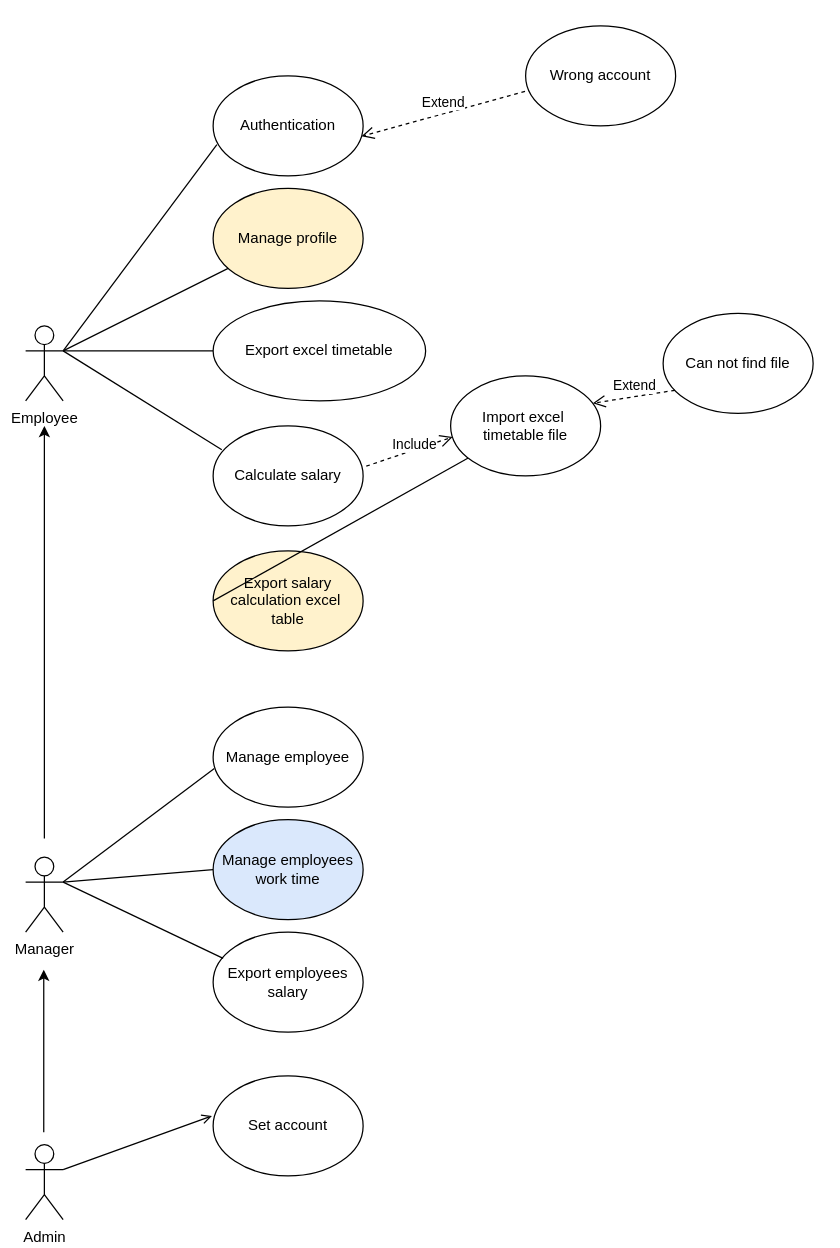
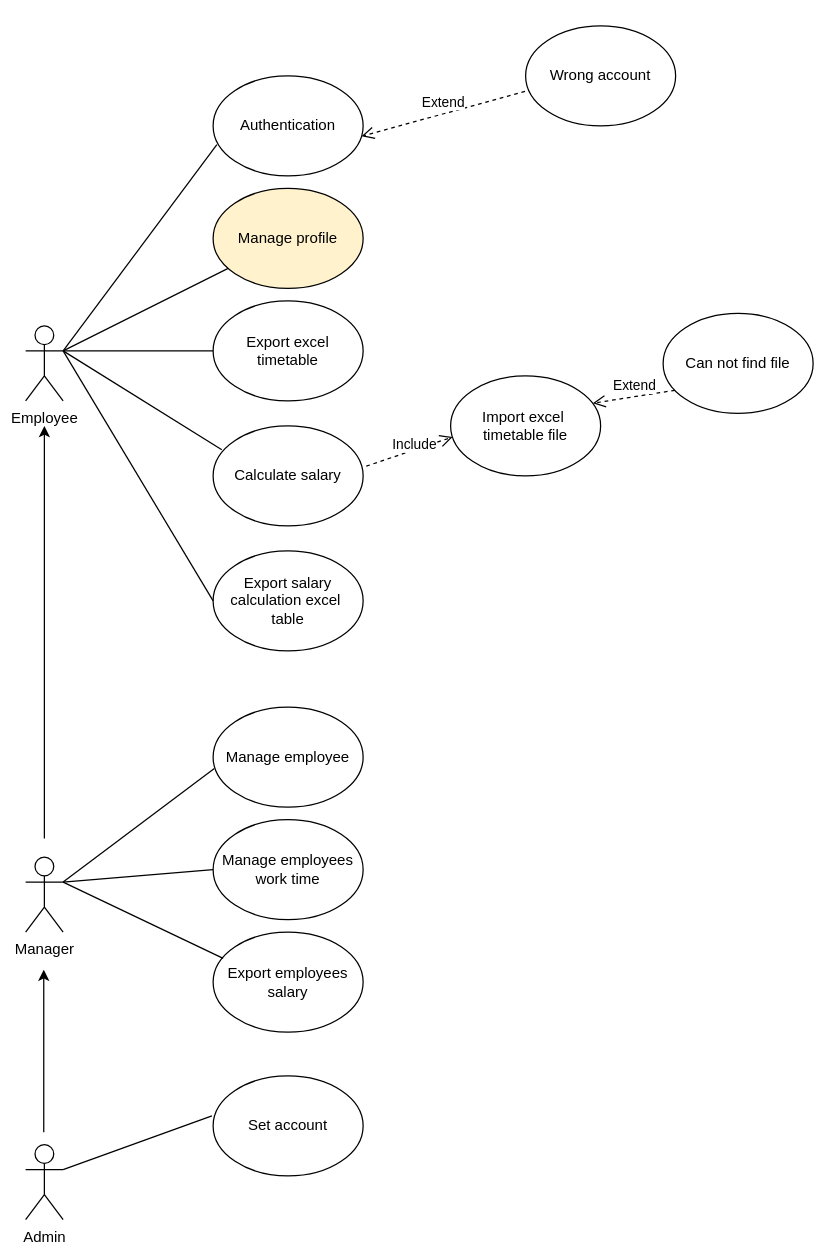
  <mxCell id="0" />
  <mxCell id="1" parent="0" />
  <mxCell id="2" value="Employee" style="shape=umlActor;verticalLabelPosition=bottom;verticalAlign=top;html=1;outlineConnect=0;" parent="1" vertex="1"><mxGeometry x="20" y="260" width="30" height="60" as="geometry" /></mxCell>
  <mxCell id="3" value="Manager" style="shape=umlActor;verticalLabelPosition=bottom;verticalAlign=top;html=1;outlineConnect=0;" parent="1" vertex="1"><mxGeometry x="20" y="685" width="30" height="60" as="geometry" /></mxCell>
  <mxCell id="4" value="Admin" style="shape=umlActor;verticalLabelPosition=bottom;verticalAlign=top;html=1;outlineConnect=0;" parent="1" vertex="1"><mxGeometry x="20" y="915" width="30" height="60" as="geometry" /></mxCell>
  <mxCell id="5" value="Authentication" style="ellipse;whiteSpace=wrap;html=1;" parent="1" vertex="1"><mxGeometry x="170" y="60" width="120" height="80" as="geometry" /></mxCell>
  <mxCell id="6" value="Wrong account" style="ellipse;whiteSpace=wrap;html=1;" parent="1" vertex="1"><mxGeometry x="420" y="20" width="120" height="80" as="geometry" /></mxCell>
- <mxCell id="7" value="Export excel timetable" style="ellipse;whiteSpace=wrap;html=1;" parent="1" vertex="1"><mxGeometry x="170" y="240" width="170" height="80" as="geometry" /></mxCell>
+ <mxCell id="7" value="Export excel timetable" style="ellipse;whiteSpace=wrap;html=1;" parent="1" vertex="1"><mxGeometry x="170" y="240" width="120" height="80" as="geometry" /></mxCell>
  <mxCell id="8" value="Calculate salary" style="ellipse;whiteSpace=wrap;html=1;" parent="1" vertex="1"><mxGeometry x="170" y="340" width="120" height="80" as="geometry" /></mxCell>
  <mxCell id="9" value="Manage employee" style="ellipse;whiteSpace=wrap;html=1;" parent="1" vertex="1"><mxGeometry x="170" y="565" width="120" height="80" as="geometry" /></mxCell>
- <mxCell id="10" value="Manage employees work time" style="ellipse;whiteSpace=wrap;html=1;fillColor=#dae8fc;" parent="1" vertex="1"><mxGeometry x="170" y="655" width="120" height="80" as="geometry" /></mxCell>
+ <mxCell id="10" value="Manage employees work time" style="ellipse;whiteSpace=wrap;html=1;" parent="1" vertex="1"><mxGeometry x="170" y="655" width="120" height="80" as="geometry" /></mxCell>
  <mxCell id="11" value="Export employees salary" style="ellipse;whiteSpace=wrap;html=1;" parent="1" vertex="1"><mxGeometry x="170" y="745" width="120" height="80" as="geometry" /></mxCell>
  <mxCell id="12" value="Set account" style="ellipse;whiteSpace=wrap;html=1;" parent="1" vertex="1"><mxGeometry x="170" y="860" width="120" height="80" as="geometry" /></mxCell>
  <mxCell id="13" value="" style="endArrow=none;html=1;entryX=0.025;entryY=0.688;entryDx=0;entryDy=0;entryPerimeter=0;exitX=1;exitY=0.333;exitDx=0;exitDy=0;exitPerimeter=0;" parent="1" source="2" target="5" edge="1"><mxGeometry width="50" height="50" relative="1" as="geometry"><mxPoint x="100" y="270" as="sourcePoint" /><mxPoint x="150" y="220" as="targetPoint" /></mxGeometry></mxCell>
  <mxCell id="14" value="" style="endArrow=none;html=1;exitX=1;exitY=0.333;exitDx=0;exitDy=0;exitPerimeter=0;entryX=0;entryY=0.5;entryDx=0;entryDy=0;" parent="1" source="2" target="7" edge="1"><mxGeometry width="50" height="50" relative="1" as="geometry"><mxPoint x="260" y="400" as="sourcePoint" /><mxPoint x="310" y="350" as="targetPoint" /></mxGeometry></mxCell>
  <mxCell id="15" value="" style="endArrow=none;html=1;entryX=1;entryY=0.333;entryDx=0;entryDy=0;entryPerimeter=0;exitX=0.058;exitY=0.238;exitDx=0;exitDy=0;exitPerimeter=0;" parent="1" source="8" target="2" edge="1"><mxGeometry width="50" height="50" relative="1" as="geometry"><mxPoint x="260" y="400" as="sourcePoint" /><mxPoint x="310" y="350" as="targetPoint" /></mxGeometry></mxCell>
  <mxCell id="16" value="" style="endArrow=none;html=1;entryX=0.008;entryY=0.613;entryDx=0;entryDy=0;entryPerimeter=0;exitX=1;exitY=0.333;exitDx=0;exitDy=0;exitPerimeter=0;" parent="1" source="3" target="9" edge="1"><mxGeometry width="50" height="50" relative="1" as="geometry"><mxPoint x="260" y="615" as="sourcePoint" /><mxPoint x="310" y="565" as="targetPoint" /></mxGeometry></mxCell>
  <mxCell id="17" value="" style="endArrow=none;html=1;exitX=1;exitY=0.333;exitDx=0;exitDy=0;exitPerimeter=0;entryX=0;entryY=0.5;entryDx=0;entryDy=0;" parent="1" source="3" target="10" edge="1"><mxGeometry width="50" height="50" relative="1" as="geometry"><mxPoint x="260" y="675" as="sourcePoint" /><mxPoint x="310" y="625" as="targetPoint" /></mxGeometry></mxCell>
  <mxCell id="18" value="" style="endArrow=none;html=1;entryX=1;entryY=0.333;entryDx=0;entryDy=0;entryPerimeter=0;exitX=0.067;exitY=0.263;exitDx=0;exitDy=0;exitPerimeter=0;" parent="1" source="11" target="3" edge="1"><mxGeometry width="50" height="50" relative="1" as="geometry"><mxPoint x="260" y="825" as="sourcePoint" /><mxPoint x="310" y="775" as="targetPoint" /></mxGeometry></mxCell>
- <mxCell id="19" value="" style="endArrow=open;html=1;exitX=1;exitY=0.333;exitDx=0;exitDy=0;exitPerimeter=0;entryX=-0.008;entryY=0.4;entryDx=0;entryDy=0;entryPerimeter=0;" parent="1" source="4" target="12" edge="1"><mxGeometry width="50" height="50" relative="1" as="geometry"><mxPoint x="260" y="915" as="sourcePoint" /><mxPoint x="310" y="865" as="targetPoint" /></mxGeometry></mxCell>
+ <mxCell id="19" value="" style="endArrow=none;html=1;exitX=1;exitY=0.333;exitDx=0;exitDy=0;exitPerimeter=0;entryX=-0.008;entryY=0.4;entryDx=0;entryDy=0;entryPerimeter=0;" parent="1" source="4" target="12" edge="1"><mxGeometry width="50" height="50" relative="1" as="geometry"><mxPoint x="260" y="915" as="sourcePoint" /><mxPoint x="310" y="865" as="targetPoint" /></mxGeometry></mxCell>
  <mxCell id="20" value="" style="endArrow=classic;html=1;" parent="1" edge="1"><mxGeometry width="50" height="50" relative="1" as="geometry"><mxPoint x="34.5" y="905" as="sourcePoint" /><mxPoint x="34.5" y="775" as="targetPoint" /></mxGeometry></mxCell>
  <mxCell id="21" value="" style="endArrow=classic;html=1;" parent="1" edge="1"><mxGeometry width="50" height="50" relative="1" as="geometry"><mxPoint x="35" y="670" as="sourcePoint" /><mxPoint x="35" y="340" as="targetPoint" /></mxGeometry></mxCell>
  <mxCell id="22" value="&lt;div&gt;Extend&lt;/div&gt;" style="html=1;verticalAlign=bottom;endArrow=open;dashed=1;endSize=8;exitX=-0.004;exitY=0.656;exitDx=0;exitDy=0;exitPerimeter=0;entryX=0.989;entryY=0.604;entryDx=0;entryDy=0;entryPerimeter=0;" parent="1" source="6" target="5" edge="1"><mxGeometry relative="1" as="geometry"><mxPoint x="380" y="230" as="sourcePoint" /><mxPoint x="300" y="230" as="targetPoint" /></mxGeometry></mxCell>
  <mxCell id="23" value="Manage profile" style="ellipse;whiteSpace=wrap;html=1;fillColor=#fff2cc;" parent="1" vertex="1"><mxGeometry x="170" y="150" width="120" height="80" as="geometry" /></mxCell>
  <mxCell id="24" value="" style="endArrow=none;html=1;" parent="1" target="23" edge="1"><mxGeometry width="50" height="50" relative="1" as="geometry"><mxPoint x="50" y="280" as="sourcePoint" /><mxPoint x="190" y="270" as="targetPoint" /></mxGeometry></mxCell>
  <mxCell id="25" value="Import excel&amp;nbsp; timetable file" style="ellipse;whiteSpace=wrap;html=1;" vertex="1" parent="1"><mxGeometry x="360" y="300" width="120" height="80" as="geometry" /></mxCell>
  <mxCell id="26" value="&lt;div&gt;Include&lt;/div&gt;" style="html=1;verticalAlign=bottom;endArrow=open;dashed=1;endSize=8;exitX=1.021;exitY=0.403;exitDx=0;exitDy=0;exitPerimeter=0;entryX=0.013;entryY=0.611;entryDx=0;entryDy=0;entryPerimeter=0;" edge="1" parent="1" source="8" target="25"><mxGeometry x="0.073" y="-5" relative="1" as="geometry"><mxPoint x="429.52" y="82.48" as="sourcePoint" /><mxPoint x="320" y="320" as="targetPoint" /><mxPoint as="offset" /></mxGeometry></mxCell>
  <mxCell id="27" value="Can not find file" style="ellipse;whiteSpace=wrap;html=1;" vertex="1" parent="1"><mxGeometry x="530" y="250" width="120" height="80" as="geometry" /></mxCell>
  <mxCell id="28" value="&lt;div&gt;Extend&lt;/div&gt;" style="html=1;verticalAlign=bottom;endArrow=open;dashed=1;endSize=8;exitX=0.079;exitY=0.769;exitDx=0;exitDy=0;exitPerimeter=0;entryX=0.948;entryY=0.274;entryDx=0;entryDy=0;entryPerimeter=0;" edge="1" parent="1" source="27" target="25"><mxGeometry relative="1" as="geometry"><mxPoint x="540" y="310" as="sourcePoint" /><mxPoint x="470" y="330" as="targetPoint" /></mxGeometry></mxCell>
- <mxCell id="29" value="Export salary calculation excel&amp;nbsp; table" style="ellipse;whiteSpace=wrap;html=1;fillColor=#fff2cc;" vertex="1" parent="1"><mxGeometry x="170" y="440" width="120" height="80" as="geometry" /></mxCell>
- <mxCell id="30" value="" style="endArrow=none;html=1;exitX=0;exitY=0.5;exitDx=0;exitDy=0;" edge="1" parent="1" source="29" target="25"><mxGeometry width="50" height="50" relative="1" as="geometry"><mxPoint x="186.96" y="369.04" as="sourcePoint" /><mxPoint x="60" y="290" as="targetPoint" /></mxGeometry></mxCell>
+ <mxCell id="29" value="Export salary calculation excel&amp;nbsp; table" style="ellipse;whiteSpace=wrap;html=1;" vertex="1" parent="1"><mxGeometry x="170" y="440" width="120" height="80" as="geometry" /></mxCell>
+ <mxCell id="30" value="" style="endArrow=none;html=1;entryX=1;entryY=0.333;entryDx=0;entryDy=0;entryPerimeter=0;exitX=0;exitY=0.5;exitDx=0;exitDy=0;" edge="1" parent="1" source="29" target="2"><mxGeometry width="50" height="50" relative="1" as="geometry"><mxPoint x="186.96" y="369.04" as="sourcePoint" /><mxPoint x="60" y="290" as="targetPoint" /></mxGeometry></mxCell>
